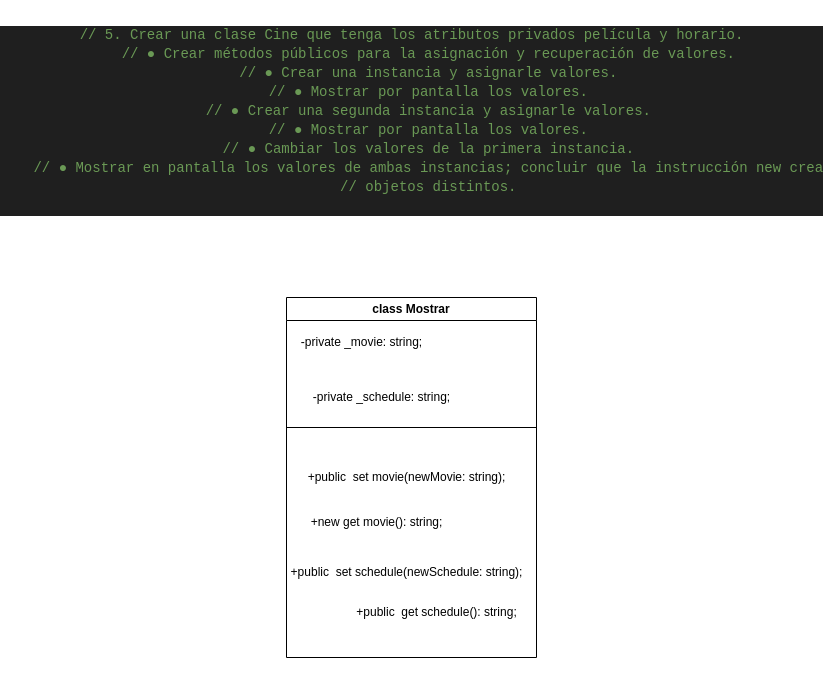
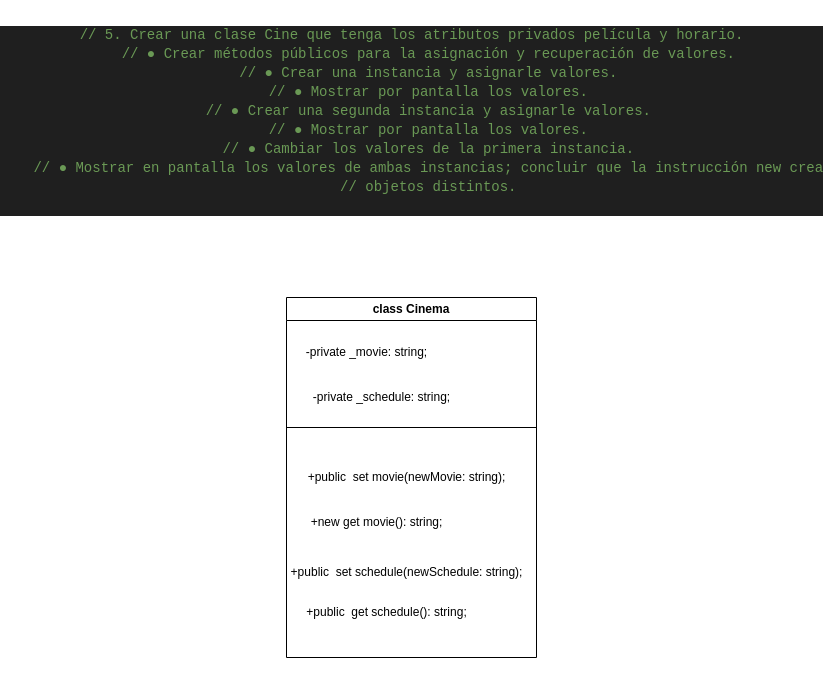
  <mxCell id="0" />
  <mxCell id="1" parent="0" />
  <mxCell id="2" value="&lt;div style=&quot;color: rgb(204, 204, 204); background-color: rgb(31, 31, 31); font-family: Consolas, &amp;quot;Courier New&amp;quot;, monospace; font-size: 14px; line-height: 19px; white-space-collapse: preserve;&quot;&gt;&lt;div style=&quot;color: rgb(204, 204, 204); line-height: 19px;&quot;&gt;&lt;div&gt;&lt;span style=&quot;color: #6a9955;&quot;&gt;// 5. Crear una clase Cine que tenga los atributos privados película y horario.&lt;/span&gt;&lt;/div&gt;&lt;div&gt;&lt;span style=&quot;color: #cccccc;&quot;&gt;&amp;nbsp; &amp;nbsp; &lt;/span&gt;&lt;span style=&quot;color: #6a9955;&quot;&gt;// ● Crear métodos públicos para la asignación y recuperación de valores.&lt;/span&gt;&lt;/div&gt;&lt;div&gt;&lt;span style=&quot;color: #cccccc;&quot;&gt;&amp;nbsp; &amp;nbsp; &lt;/span&gt;&lt;span style=&quot;color: #6a9955;&quot;&gt;// ● Crear una instancia y asignarle valores.&lt;/span&gt;&lt;/div&gt;&lt;div&gt;&lt;span style=&quot;color: #cccccc;&quot;&gt;&amp;nbsp; &amp;nbsp; &lt;/span&gt;&lt;span style=&quot;color: #6a9955;&quot;&gt;// ● Mostrar por pantalla los valores.&lt;/span&gt;&lt;/div&gt;&lt;div&gt;&lt;span style=&quot;color: #cccccc;&quot;&gt;&amp;nbsp; &amp;nbsp; &lt;/span&gt;&lt;span style=&quot;color: #6a9955;&quot;&gt;// ● Crear una segunda instancia y asignarle valores.&lt;/span&gt;&lt;/div&gt;&lt;div&gt;&lt;span style=&quot;color: #cccccc;&quot;&gt;&amp;nbsp; &amp;nbsp; &lt;/span&gt;&lt;span style=&quot;color: #6a9955;&quot;&gt;// ● Mostrar por pantalla los valores.&lt;/span&gt;&lt;/div&gt;&lt;div&gt;&lt;span style=&quot;color: #cccccc;&quot;&gt;&amp;nbsp; &amp;nbsp; &lt;/span&gt;&lt;span style=&quot;color: #6a9955;&quot;&gt;// ● Cambiar los valores de la primera instancia.&lt;/span&gt;&lt;/div&gt;&lt;div&gt;&lt;span style=&quot;color: #cccccc;&quot;&gt;&amp;nbsp; &amp;nbsp; &lt;/span&gt;&lt;span style=&quot;color: #6a9955;&quot;&gt;// ● Mostrar en pantalla los valores de ambas instancias; concluir que la instrucción new crea&lt;/span&gt;&lt;/div&gt;&lt;div&gt;&lt;span style=&quot;color: #cccccc;&quot;&gt;&amp;nbsp; &amp;nbsp; &lt;/span&gt;&lt;span style=&quot;color: #6a9955;&quot;&gt;// objetos distintos.&lt;/span&gt;&lt;/div&gt;&lt;br&gt;&lt;/div&gt;&lt;/div&gt;" style="text;html=1;align=center;verticalAlign=middle;resizable=0;points=[];autosize=1;strokeColor=none;fillColor=none;" vertex="1" parent="1"><mxGeometry x="20" y="20" width="780" height="200" as="geometry" /></mxCell>
- <mxCell id="3" value="class Mostrar" style="swimlane;whiteSpace=wrap;html=1;" vertex="1" parent="1"><mxGeometry x="285" y="297" width="250" height="360" as="geometry" /></mxCell>
- <mxCell id="4" value="-private _movie: string;" style="text;html=1;align=center;verticalAlign=middle;resizable=0;points=[];autosize=1;strokeColor=none;fillColor=none;" vertex="1" parent="3"><mxGeometry x="5" y="30" width="140" height="30" as="geometry" /></mxCell>
+ <mxCell id="3" value="class Cinema" style="swimlane;whiteSpace=wrap;html=1;" vertex="1" parent="1"><mxGeometry x="285" y="297" width="250" height="360" as="geometry" /></mxCell>
+ <mxCell id="4" value="-private _movie: string;" style="text;html=1;align=center;verticalAlign=middle;resizable=0;points=[];autosize=1;strokeColor=none;fillColor=none;" vertex="1" parent="3"><mxGeometry x="10" y="40" width="140" height="30" as="geometry" /></mxCell>
  <mxCell id="5" value="-private _schedule: string;" style="text;html=1;align=center;verticalAlign=middle;resizable=0;points=[];autosize=1;strokeColor=none;fillColor=none;" vertex="1" parent="3"><mxGeometry x="15" y="85" width="160" height="30" as="geometry" /></mxCell>
  <mxCell id="6" value="+public&amp;nbsp; set movie(newMovie: string);" style="text;html=1;align=center;verticalAlign=middle;resizable=0;points=[];autosize=1;strokeColor=none;fillColor=none;" vertex="1" parent="3"><mxGeometry x="10" y="165" width="220" height="30" as="geometry" /></mxCell>
  <mxCell id="7" value="+new get movie(): string;" style="text;html=1;align=center;verticalAlign=middle;resizable=0;points=[];autosize=1;strokeColor=none;fillColor=none;" vertex="1" parent="3"><mxGeometry x="10" y="210" width="160" height="30" as="geometry" /></mxCell>
  <mxCell id="8" value="+public&amp;nbsp; set schedule(newSchedule: string);" style="text;html=1;align=center;verticalAlign=middle;resizable=0;points=[];autosize=1;strokeColor=none;fillColor=none;" vertex="1" parent="3"><mxGeometry x="-10" y="260" width="260" height="30" as="geometry" /></mxCell>
- <mxCell id="9" value="+public&amp;nbsp; get schedule(): string;" style="text;html=1;align=center;verticalAlign=middle;resizable=0;points=[];autosize=1;strokeColor=none;fillColor=none;" vertex="1" parent="3"><mxGeometry x="60" y="300" width="180" height="30" as="geometry" /></mxCell>
+ <mxCell id="9" value="+public&amp;nbsp; get schedule(): string;" style="text;html=1;align=center;verticalAlign=middle;resizable=0;points=[];autosize=1;strokeColor=none;fillColor=none;" vertex="1" parent="3"><mxGeometry x="10" y="300" width="180" height="30" as="geometry" /></mxCell>
  <mxCell id="10" value="" style="endArrow=none;html=1;" edge="1" parent="3"><mxGeometry width="50" height="50" relative="1" as="geometry"><mxPoint y="130" as="sourcePoint" /><mxPoint x="250" y="130" as="targetPoint" /></mxGeometry></mxCell>
